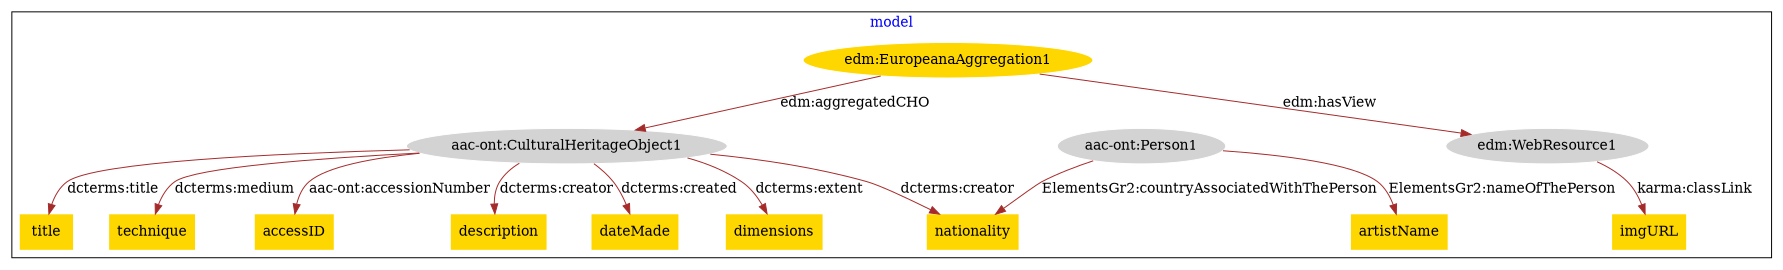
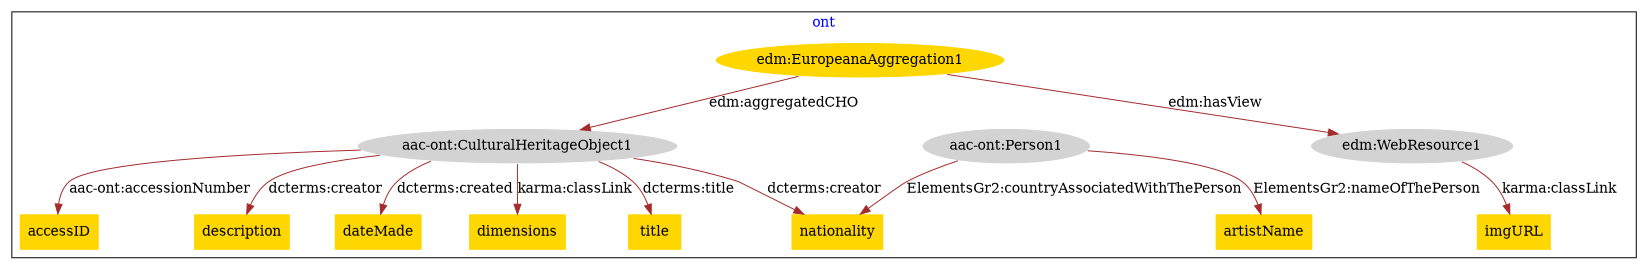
  digraph {
    fontcolor=blue
    remincross=true
    node [fillcolor=gold style=filled shape=plaintext]
    edge [color=brown fontcolor=black]
    n1 [color=white fillcolor=lightgray label="aac-ont:CulturalHeritageObject1" shape=""]
    n2 [label=title]
-   n3 [label=technique]
    n4 [label=accessID]
    n5 [label=description]
    n6 [label=dateMade]
    n7 [label=dimensions]
    n8 [color=white fillcolor=lightgray label="edm:WebResource1" shape=""]
    n9 [label=imgURL]
    n10 [color=white fillcolor=lightgray label="aac-ont:Person1" shape=""]
    n11 [label=artistName]
    n12 [label=nationality]
    n13 [color=white label="edm:EuropeanaAggregation1" shape=""]
    subgraph cluster_1 {
-     label=model
+     label=ont
      n1
      n2
-     n3
      n4
      n5
      n6
      n7
      n8
      n9
      n10
      n11
      n12
      n13
    }
    n1 -> n2 [label="dcterms:title"]
-   n1 -> n3 [label="dcterms:medium"]
    n1 -> n4 [label="aac-ont:accessionNumber"]
    n1 -> n5 [label="dcterms:creator"]
    n1 -> n6 [label="dcterms:created"]
-   n1 -> n7 [label="dcterms:extent"]
+   n1 -> n7 [label="karma:classLink"]
    n1 -> n12 [label="dcterms:creator"]
    n8 -> n9 [label="karma:classLink"]
    n10 -> n11 [label="ElementsGr2:nameOfThePerson"]
    n10 -> n12 [label="ElementsGr2:countryAssociatedWithThePerson"]
    n13 -> n1 [label="edm:aggregatedCHO"]
    n13 -> n8 [label="edm:hasView"]
  }
